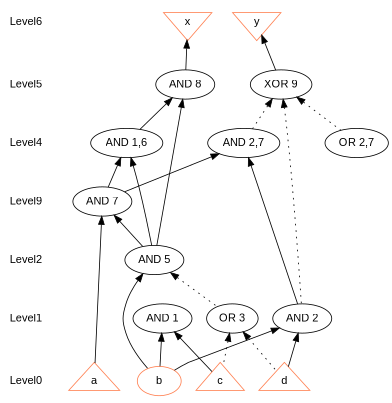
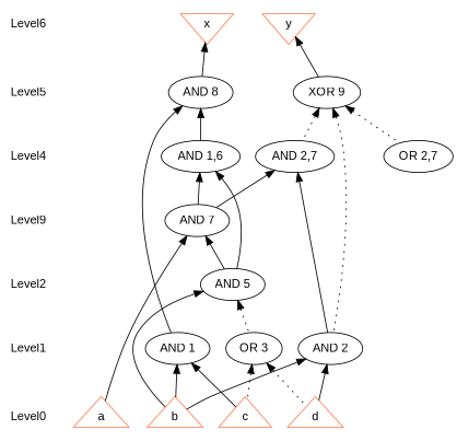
  digraph {
    fontname="Liberation Sans"
    node [fontname="Liberation Sans" shape=ellipse]
    edge [dir=back fontname="Liberation Sans" style=solid]
    Level6 [shape=plaintext]
    Level5 [shape=plaintext]
    Level4 [shape=plaintext]
    n4 [label=Level9 shape=plaintext]
    Level2 [shape=plaintext]
    Level1 [shape=plaintext]
    Level0 [shape=plaintext]
    n8 [color=coral fillcolor=coral label=x shape=invtriangle]
    n9 [color=coral fillcolor=coral label=y shape=invtriangle]
    n10 [label="XOR 9\n"]
    n11 [label="AND 8\n"]
    n12 [label="AND 1,6\n"]
    n13 [label="AND 2,7\n"]
    n14 [label="OR 2,7\n"]
    n15 [label="AND 7\n"]
    n16 [label="AND 5\n"]
    n17 [label="AND 1\n"]
    n18 [label="AND 2\n"]
    n19 [label="OR 3\n"]
    n20 [color=coral fillcolor=coral label=a shape=triangle]
-   n21 [color=coral fillcolor=coral label=b]
+   n21 [color=coral fillcolor=coral label=b shape=triangle]
    n22 [color=coral fillcolor=coral label=c shape=triangle]
    n23 [color=coral fillcolor=coral label=d shape=triangle]
    subgraph sub_1 {
      Level6
      Level5
      Level4
      n4
      Level2
      Level1
      Level0
    }
    subgraph sub_2 {
      rank=same
      Level6
      n8
      n9
    }
    subgraph sub_3 {
      rank=same
      Level5
      n10
      n11
    }
    subgraph sub_4 {
      rank=same
      Level4
      n12
      n13
      n14
    }
    subgraph sub_5 {
      rank=same
      n4
      n15
    }
    subgraph sub_6 {
      rank=same
      Level2
      n16
    }
    subgraph sub_7 {
      rank=same
      Level1
      n17
      n18
      n19
    }
    subgraph sub_8 {
      rank=same
      Level0
      n20
      n21
      n22
      n23
    }
    Level6 -> Level5 [style=invis]
    Level5 -> Level4 [style=invis]
    Level4 -> n4 [style=invis]
    n4 -> Level2 [style=invis]
    Level2 -> Level1 [style=invis]
    Level1 -> Level0 [style=invis]
    n8 -> n9 [style=invis]
    n8 -> n11
    n9 -> n10
    n10 -> n13 [style=dotted]
    n10 -> n14 [style=dotted]
    n10 -> n18 [style=dotted]
    n11 -> n12
-   n11 -> n16
+   n11 -> n17
    n12 -> n15
    n12 -> n16
    n13 -> n15
    n13 -> n18
    n15 -> n16
    n15 -> n20
    n16 -> n19 [style=dotted]
    n16 -> n21
    n17 -> n21
    n17 -> n22
    n18 -> n21
    n18 -> n23
    n19 -> n22 [style=dotted]
    n19 -> n23 [style=dotted]
    n20 -> n21 [style=invis]
    n21 -> n22 [style=invis]
    n22 -> n23 [style=invis]
  }
